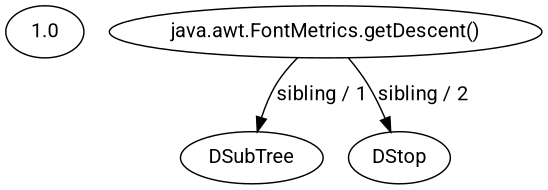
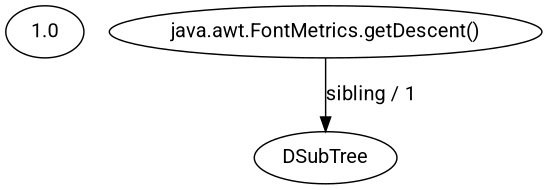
  digraph {
    fontname=Roboto
    node [fontname=Roboto]
    edge [constraint=true direction=LR fontname=Roboto]
    n1 [label=1.0]
    n2 [label=DSubTree]
    n3 [label="java.awt.FontMetrics.getDescent()"]
-   n4 [label=DStop]
    n3 -> n2 [label="sibling / 1"]
-   n3 -> n4 [label="sibling / 2"]
  }
